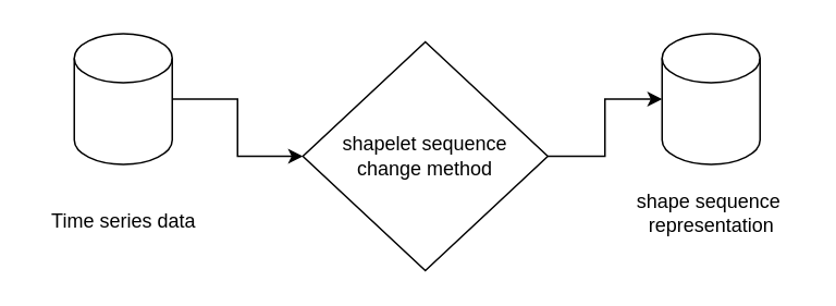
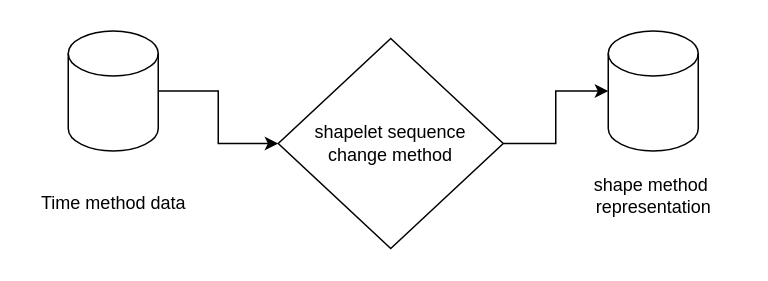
  <mxCell id="0" />
  <mxCell id="1" parent="0" />
  <mxCell id="2" style="edgeStyle=orthogonalEdgeStyle;rounded=0;orthogonalLoop=1;jettySize=auto;html=1;exitX=1;exitY=0.5;exitDx=0;exitDy=0;exitPerimeter=0;entryX=0;entryY=0.5;entryDx=0;entryDy=0;" edge="1" parent="1" source="3" target="6"><mxGeometry relative="1" as="geometry" /></mxCell>
  <mxCell id="3" value="" style="shape=cylinder3;whiteSpace=wrap;html=1;boundedLbl=1;backgroundOutline=1;size=15;" vertex="1" parent="1"><mxGeometry x="45" y="20" width="60" height="80" as="geometry" /></mxCell>
- <mxCell id="4" value="Time series data" style="text;html=1;align=center;verticalAlign=middle;resizable=0;points=[];autosize=1;strokeColor=none;fillColor=none;" vertex="1" parent="1"><mxGeometry x="20" y="120" width="110" height="30" as="geometry" /></mxCell>
+ <mxCell id="4" value="Time method data" style="text;html=1;align=center;verticalAlign=middle;resizable=0;points=[];autosize=1;strokeColor=none;fillColor=none;" vertex="1" parent="1"><mxGeometry x="20" y="120" width="110" height="30" as="geometry" /></mxCell>
  <mxCell id="5" style="edgeStyle=orthogonalEdgeStyle;rounded=0;orthogonalLoop=1;jettySize=auto;html=1;exitX=1;exitY=0.5;exitDx=0;exitDy=0;" edge="1" parent="1" source="6" target="7"><mxGeometry relative="1" as="geometry" /></mxCell>
  <mxCell id="6" value="shapelet sequence&lt;br style=&quot;border-color: var(--border-color);&quot;&gt;&lt;span style=&quot;&quot;&gt;change method&lt;/span&gt;" style="rhombus;whiteSpace=wrap;html=1;" vertex="1" parent="1"><mxGeometry x="185" y="25" width="150" height="140" as="geometry" /></mxCell>
  <mxCell id="7" value="" style="shape=cylinder3;whiteSpace=wrap;html=1;boundedLbl=1;backgroundOutline=1;size=15;" vertex="1" parent="1"><mxGeometry x="405" y="20" width="60" height="80" as="geometry" /></mxCell>
- <mxCell id="8" value="shape sequence&amp;nbsp;&lt;br&gt;representation" style="text;html=1;align=center;verticalAlign=middle;resizable=0;points=[];autosize=1;strokeColor=none;fillColor=none;" vertex="1" parent="1"><mxGeometry x="380" y="110" width="110" height="40" as="geometry" /></mxCell>
+ <mxCell id="8" value="shape method&amp;nbsp;&lt;br&gt;representation" style="text;html=1;align=center;verticalAlign=middle;resizable=0;points=[];autosize=1;strokeColor=none;fillColor=none;" vertex="1" parent="1"><mxGeometry x="380" y="110" width="110" height="40" as="geometry" /></mxCell>
